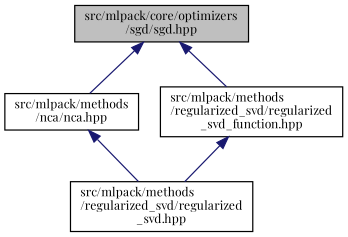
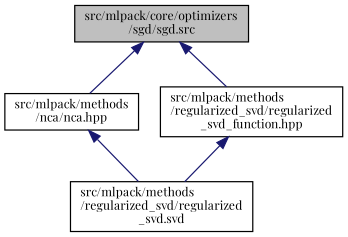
  digraph {
    fontname="Playfair Display"
    node [color=black fillcolor=white fontname="Playfair Display" fontsize=10 shape=record style=filled]
    edge [color=midnightblue dir=back fontname="Playfair Display" fontsize=10 labelfontname=Helvetica labelfontsize=10 style=solid]
-   n1 [fillcolor=grey75 fontcolor=black height=0.2 label="src/mlpack/core/optimizers\l/sgd/sgd.hpp" width=0.4]
+   n1 [fillcolor=grey75 fontcolor=black height=0.2 label="src/mlpack/core/optimizers\l/sgd/sgd.src" width=0.4]
    n2 [height=0.2 label="src/mlpack/methods\l/nca/nca.hpp" width=0.4]
    n3 [height=0.2 label="src/mlpack/methods\l/regularized_svd/regularized\l_svd_function.hpp" width=0.4]
-   n4 [height=0.2 label="src/mlpack/methods\l/regularized_svd/regularized\l_svd.hpp" width=0.4]
+   n4 [height=0.2 label="src/mlpack/methods\l/regularized_svd/regularized\l_svd.svd" width=0.4]
    n1 -> n2
    n1 -> n3
    n2 -> n4
    n3 -> n4
  }
